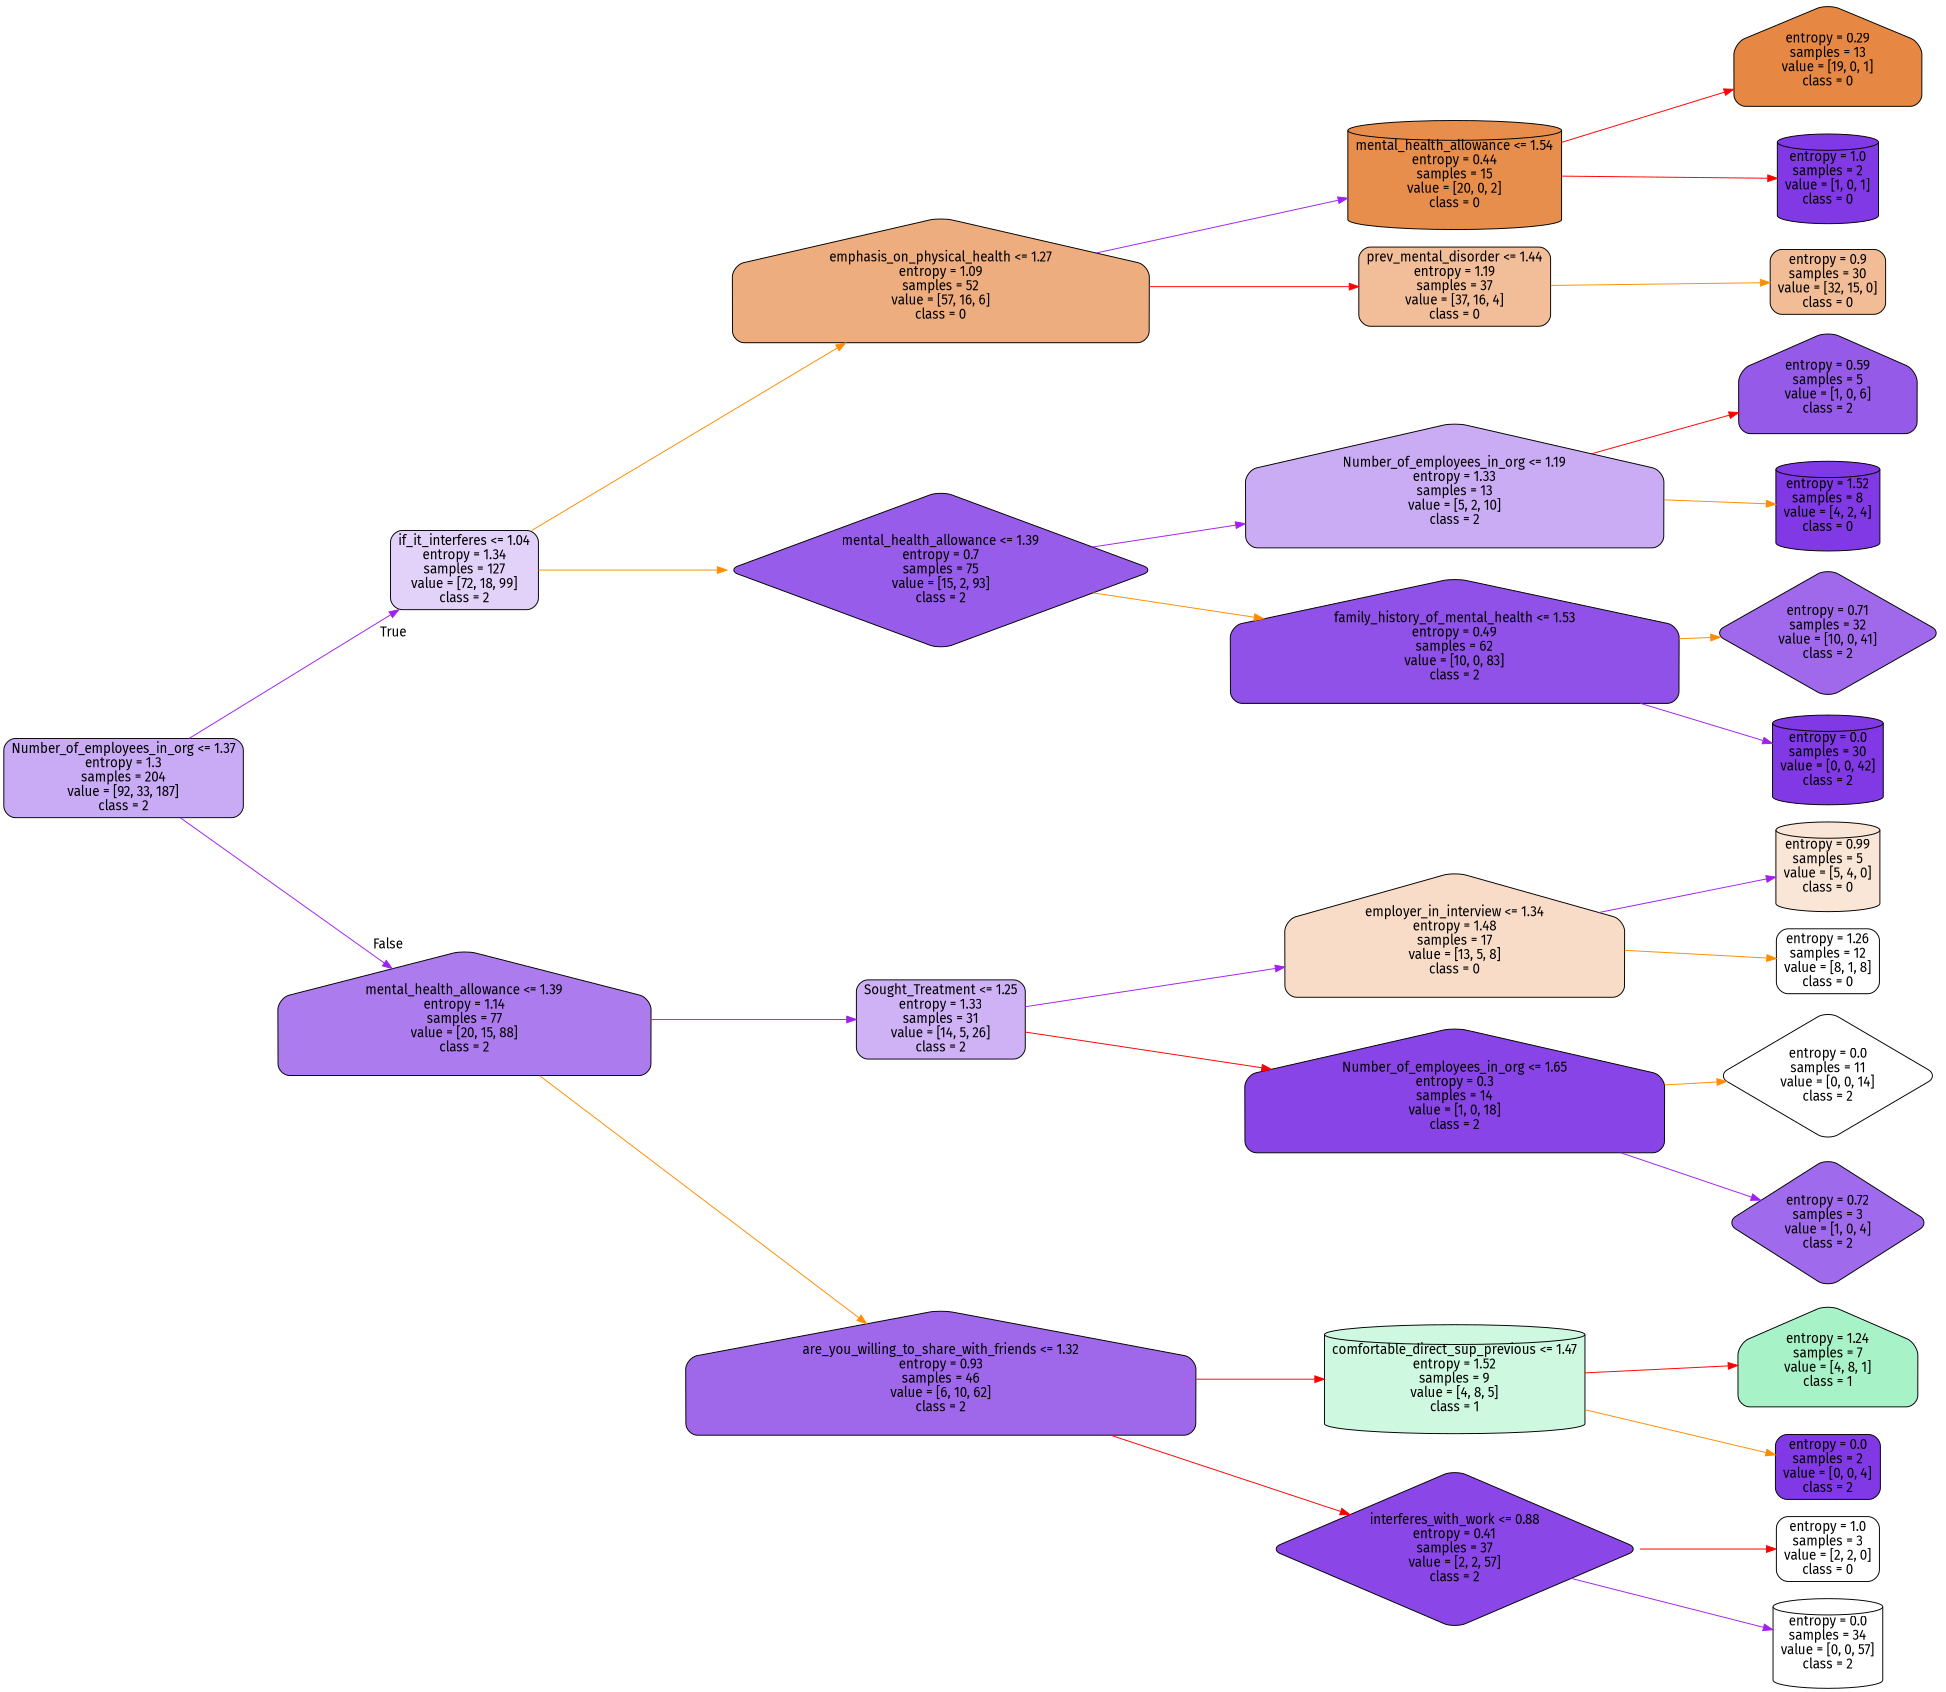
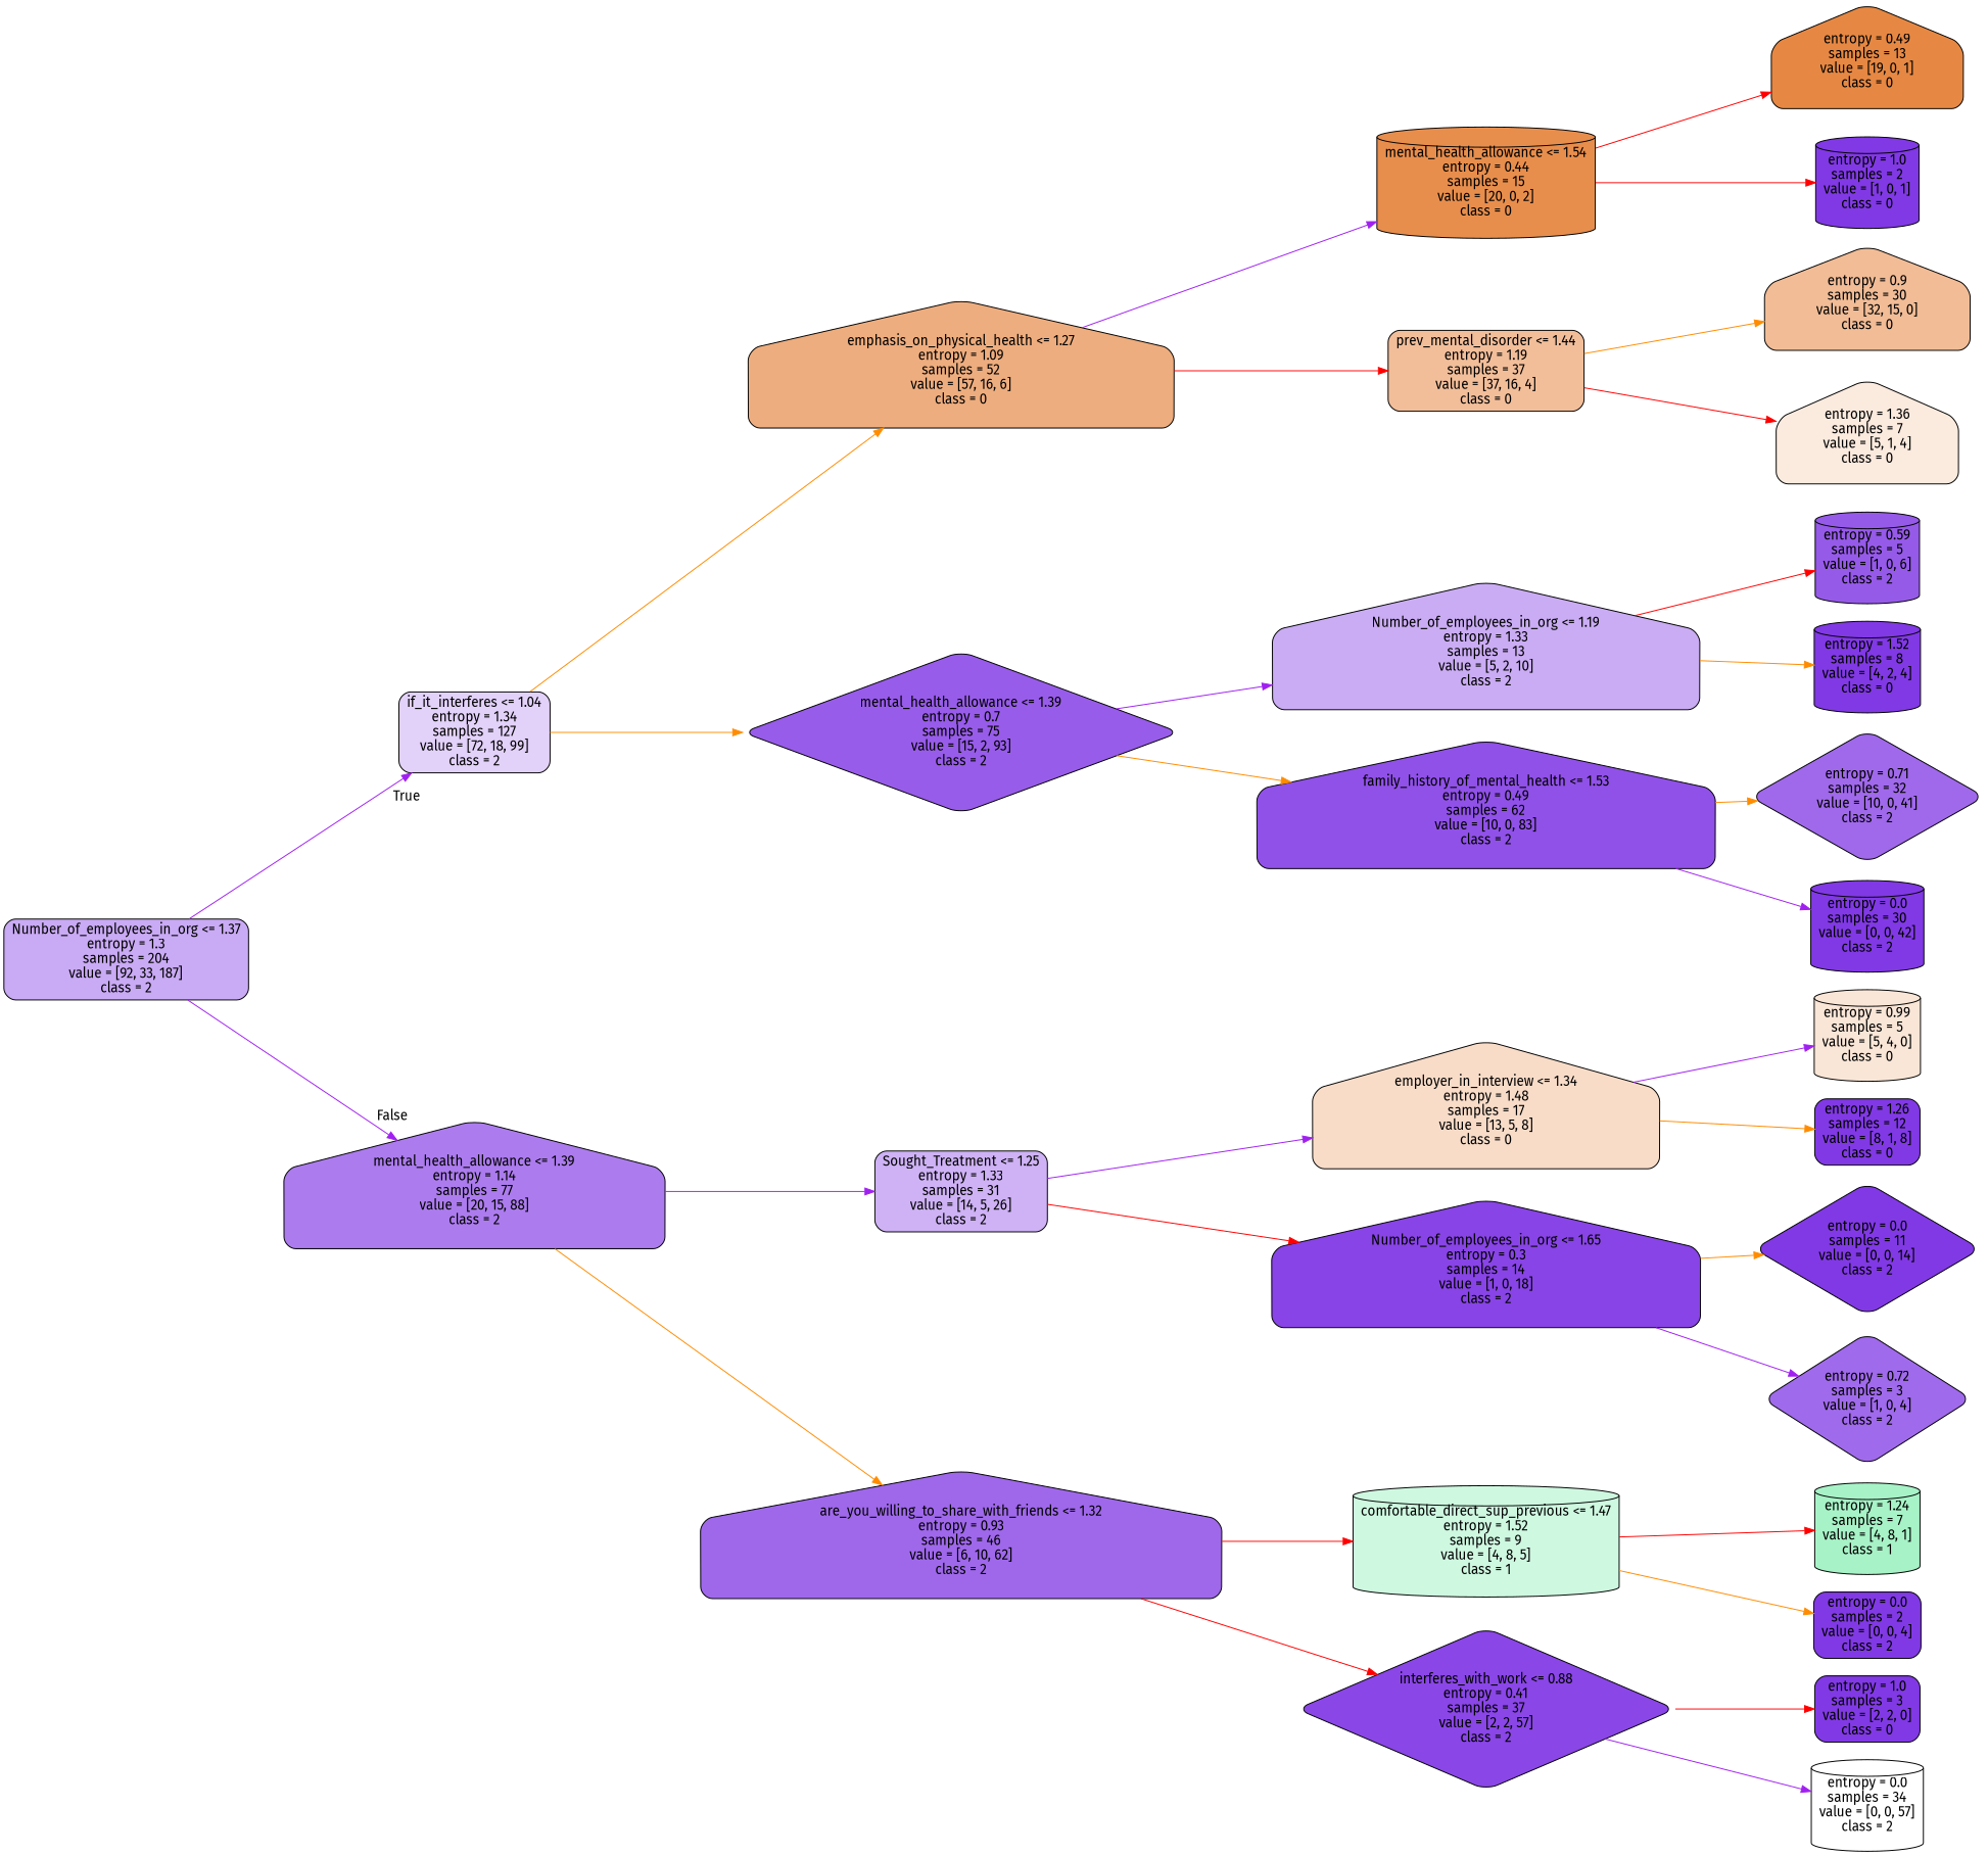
  digraph {
    fontname="Fira Sans"
    rankdir=LR
    node [color=black fillcolor="#8139e5" fontname="Fira Sans" shape=house style="filled, rounded"]
    edge [color=purple fontname="Fira Sans"]
    n1 [fillcolor="#c9aaf4" label="Number_of_employees_in_org <= 1.37\nentropy = 1.3\nsamples = 204\nvalue = [92, 33, 187]\nclass = 2" shape=box]
    n2 [fillcolor="#e2d1f9" label="if_it_interferes <= 1.04\nentropy = 1.34\nsamples = 127\nvalue = [72, 18, 99]\nclass = 2" shape=box]
    n3 [fillcolor="#ac7cee" label="mental_health_allowance <= 1.39\nentropy = 1.14\nsamples = 77\nvalue = [20, 15, 88]\nclass = 2"]
    n4 [fillcolor="#eead7e" label="emphasis_on_physical_health <= 1.27\nentropy = 1.09\nsamples = 52\nvalue = [57, 16, 6]\nclass = 0"]
    n5 [fillcolor="#985cea" label="mental_health_allowance <= 1.39\nentropy = 0.7\nsamples = 75\nvalue = [15, 2, 93]\nclass = 2" shape=diamond]
    n6 [fillcolor="#ceb2f5" label="Sought_Treatment <= 1.25\nentropy = 1.33\nsamples = 31\nvalue = [14, 5, 26]\nclass = 2" shape=box]
    n7 [fillcolor="#9f68eb" label="are_you_willing_to_share_with_friends <= 1.32\nentropy = 0.93\nsamples = 46\nvalue = [6, 10, 62]\nclass = 2"]
    n8 [fillcolor="#e88e4d" label="mental_health_allowance <= 1.54\nentropy = 0.44\nsamples = 15\nvalue = [20, 0, 2]\nclass = 0" shape=cylinder]
    n9 [fillcolor="#f2be9a" label="prev_mental_disorder <= 1.44\nentropy = 1.19\nsamples = 37\nvalue = [37, 16, 4]\nclass = 0" shape=box]
    n10 [fillcolor="#caacf4" label="Number_of_employees_in_org <= 1.19\nentropy = 1.33\nsamples = 13\nvalue = [5, 2, 10]\nclass = 2"]
    n11 [fillcolor="#9051e8" label="family_history_of_mental_health <= 1.53\nentropy = 0.49\nsamples = 62\nvalue = [10, 0, 83]\nclass = 2"]
-   n12 [fillcolor="#e68843" label="entropy = 0.29\nsamples = 13\nvalue = [19, 0, 1]\nclass = 0"]
+   n12 [fillcolor="#e68843" label="entropy = 0.49\nsamples = 13\nvalue = [19, 0, 1]\nclass = 0"]
    n13 [label="entropy = 1.0\nsamples = 2\nvalue = [1, 0, 1]\nclass = 0" shape=cylinder]
-   n14 [fillcolor="#f1bc96" label="entropy = 0.9\nsamples = 30\nvalue = [32, 15, 0]\nclass = 0" shape=box]
-   n16 [fillcolor="#965ae9" label="entropy = 0.59\nsamples = 5\nvalue = [1, 0, 6]\nclass = 2"]
+   n14 [fillcolor="#f1bc96" label="entropy = 0.9\nsamples = 30\nvalue = [32, 15, 0]\nclass = 0"]
+   n15 [fillcolor="#fbeade" label="entropy = 1.36\nsamples = 7\nvalue = [5, 1, 4]\nclass = 0"]
+   n16 [fillcolor="#965ae9" label="entropy = 0.59\nsamples = 5\nvalue = [1, 0, 6]\nclass = 2" shape=cylinder]
    n17 [label="entropy = 1.52\nsamples = 8\nvalue = [4, 2, 4]\nclass = 0" shape=cylinder]
    n18 [fillcolor="#a069eb" label="entropy = 0.71\nsamples = 32\nvalue = [10, 0, 41]\nclass = 2" shape=diamond]
    n19 [label="entropy = 0.0\nsamples = 30\nvalue = [0, 0, 42]\nclass = 2" shape=cylinder]
    n20 [fillcolor="#f8dcc8" label="employer_in_interview <= 1.34\nentropy = 1.48\nsamples = 17\nvalue = [13, 5, 8]\nclass = 0"]
    n21 [fillcolor="#8844e6" label="Number_of_employees_in_org <= 1.65\nentropy = 0.3\nsamples = 14\nvalue = [1, 0, 18]\nclass = 2"]
    n22 [fillcolor="#cef8e0" label="comfortable_direct_sup_previous <= 1.47\nentropy = 1.52\nsamples = 9\nvalue = [4, 8, 5]\nclass = 1" shape=cylinder]
    n23 [fillcolor="#8a46e7" label="interferes_with_work <= 0.88\nentropy = 0.41\nsamples = 37\nvalue = [2, 2, 57]\nclass = 2" shape=diamond]
    n24 [fillcolor="#fae6d7" label="entropy = 0.99\nsamples = 5\nvalue = [5, 4, 0]\nclass = 0" shape=cylinder]
-   n25 [fillcolor="#ffffff" label="entropy = 1.26\nsamples = 12\nvalue = [8, 1, 8]\nclass = 0" shape=box]
-   n26 [fillcolor="#ffffff" label="entropy = 0.0\nsamples = 11\nvalue = [0, 0, 14]\nclass = 2" shape=diamond]
+   n25 [label="entropy = 1.26\nsamples = 12\nvalue = [8, 1, 8]\nclass = 0" shape=box]
+   n26 [label="entropy = 0.0\nsamples = 11\nvalue = [0, 0, 14]\nclass = 2" shape=diamond]
    n27 [fillcolor="#a06aec" label="entropy = 0.72\nsamples = 3\nvalue = [1, 0, 4]\nclass = 2" shape=diamond]
-   n28 [fillcolor="#a7f3c7" label="entropy = 1.24\nsamples = 7\nvalue = [4, 8, 1]\nclass = 1"]
+   n28 [fillcolor="#a7f3c7" label="entropy = 1.24\nsamples = 7\nvalue = [4, 8, 1]\nclass = 1" shape=cylinder]
    n29 [label="entropy = 0.0\nsamples = 2\nvalue = [0, 0, 4]\nclass = 2" shape=box]
-   n30 [fillcolor="#ffffff" label="entropy = 1.0\nsamples = 3\nvalue = [2, 2, 0]\nclass = 0" shape=box]
+   n30 [label="entropy = 1.0\nsamples = 3\nvalue = [2, 2, 0]\nclass = 0" shape=box]
    n31 [fillcolor="#ffffff" label="entropy = 0.0\nsamples = 34\nvalue = [0, 0, 57]\nclass = 2" shape=cylinder]
    n1 -> n2 [headlabel=True labelangle=45 labeldistance=2.5]
    n1 -> n3 [headlabel=False labelangle=-45 labeldistance=2.5]
    n2 -> n4 [color=darkorange]
    n2 -> n5 [color=darkorange]
    n3 -> n6
    n3 -> n7 [color=darkorange]
    n4 -> n8
    n4 -> n9 [color=red]
    n5 -> n10
    n5 -> n11 [color=darkorange]
    n6 -> n20
    n6 -> n21 [color=red]
    n7 -> n22 [color=red]
    n7 -> n23 [color=red]
    n8 -> n12 [color=red]
    n8 -> n13 [color=red]
    n9 -> n14 [color=darkorange]
+   n9 -> n15 [color=red]
    n10 -> n16 [color=red]
    n10 -> n17 [color=darkorange]
    n11 -> n18 [color=darkorange]
    n11 -> n19
    n20 -> n24
    n20 -> n25 [color=darkorange]
    n21 -> n26 [color=darkorange]
    n21 -> n27
    n22 -> n28 [color=red]
    n22 -> n29 [color=darkorange]
    n23 -> n30 [color=red]
    n23 -> n31
  }
